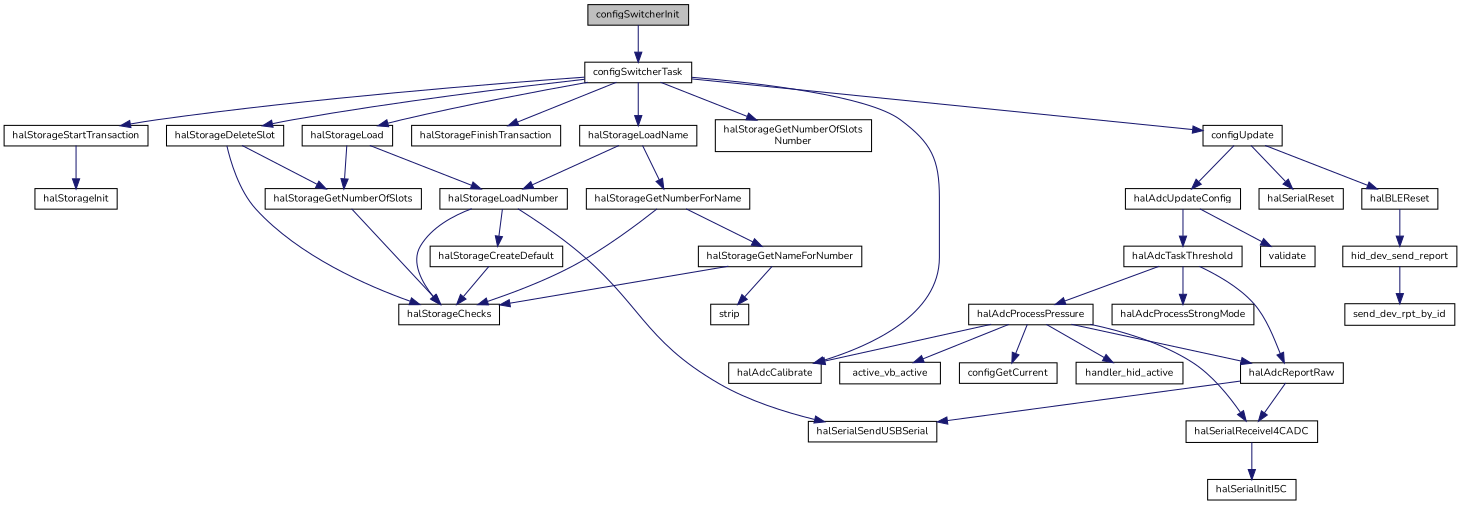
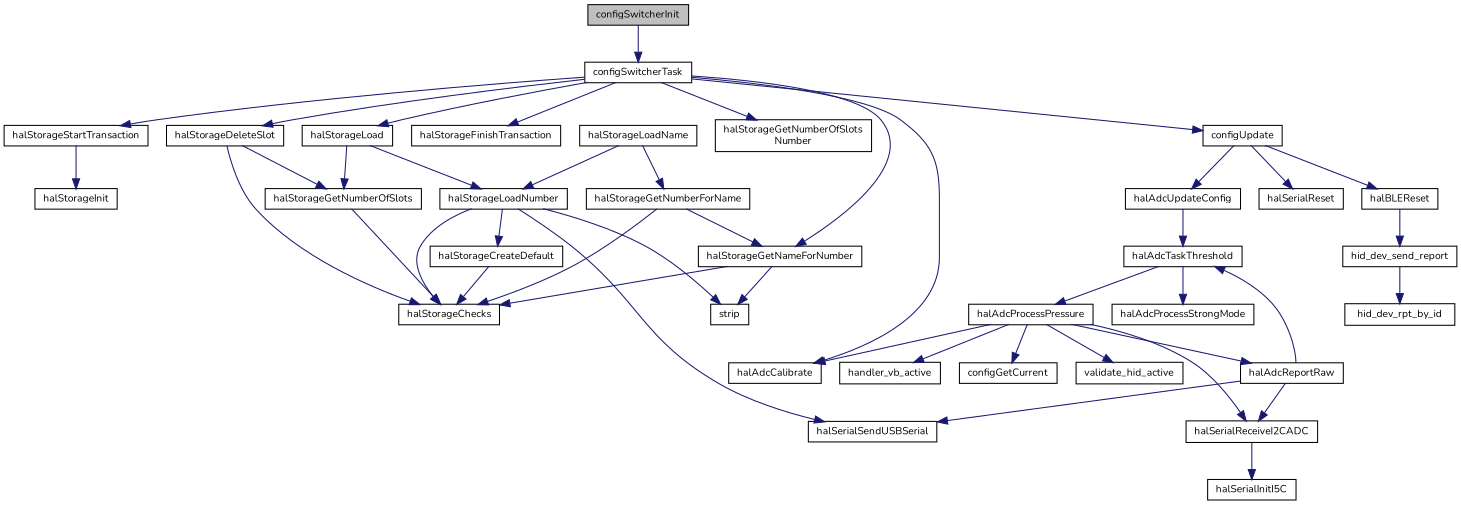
  digraph {
    fontname=Nunito
    rankdir=TB
    node [color=black fillcolor=white fontname=Nunito fontsize=10 shape=record style=filled]
    edge [color=midnightblue fontname=Nunito fontsize=10 labelfontname=Helvetica labelfontsize=10 style=solid]
    n1 [fillcolor=grey75 fontcolor=black height=0.2 label=configSwitcherInit width=0.4]
    n2 [height=0.2 label=configSwitcherTask width=0.4]
    n3 [height=0.2 label=halStorageStartTransaction width=0.4]
    n4 [height=0.2 label=halStorageLoad width=0.4]
    n5 [height=0.2 label=halStorageDeleteSlot width=0.4]
    n6 [height=0.2 label=halStorageFinishTransaction width=0.4]
    n7 [height=0.2 label=halStorageLoadName width=0.4]
    n8 [height=0.2 label="halStorageGetNumberOfSlots\lNumber" width=0.4]
    n9 [height=0.2 label=halAdcCalibrate width=0.4]
    n10 [height=0.2 label=configUpdate width=0.4]
    n11 [height=0.2 label=halStorageInit width=0.4]
    n12 [height=0.2 label=halStorageGetNumberOfSlots width=0.4]
    n13 [height=0.2 label=halStorageLoadNumber width=0.4]
    n14 [height=0.2 label=halStorageChecks width=0.4]
    n15 [height=0.2 label=halStorageGetNumberForName width=0.4]
    n16 [height=0.2 label=halAdcUpdateConfig width=0.4]
    n17 [height=0.2 label=halBLEReset width=0.4]
    n18 [height=0.2 label=halSerialReset width=0.4]
    n19 [height=0.2 label=halStorageCreateDefault width=0.4]
    n20 [height=0.2 label=strip width=0.4]
    n21 [height=0.2 label=halSerialSendUSBSerial width=0.4]
    n22 [height=0.2 label=halStorageGetNameForNumber width=0.4]
-   n23 [height=0.2 label=validate width=0.4]
    n24 [height=0.2 label=halAdcTaskThreshold width=0.4]
    n25 [height=0.2 label=hid_dev_send_report width=0.4]
    n26 [height=0.2 label=halAdcProcessStrongMode width=0.4]
    n27 [height=0.2 label=halAdcReportRaw width=0.4]
    n28 [height=0.2 label=halAdcProcessPressure width=0.4]
-   n29 [height=0.2 label=halSerialReceiveI4CADC width=0.4]
+   n29 [height=0.2 label=halSerialReceiveI2CADC width=0.4]
    n30 [height=0.2 label=configGetCurrent width=0.4]
-   n31 [height=0.2 label=handler_hid_active width=0.4]
-   n32 [height=0.2 label=active_vb_active width=0.4]
+   n31 [height=0.2 label=validate_hid_active width=0.4]
+   n32 [height=0.2 label=handler_vb_active width=0.4]
    n33 [height=0.2 label=halSerialInitI5C width=0.4]
-   n34 [height=0.2 label=send_dev_rpt_by_id width=0.4]
+   n34 [height=0.2 label=hid_dev_rpt_by_id width=0.4]
    n1 -> n2
    n2 -> n3
    n2 -> n4
    n2 -> n5
    n2 -> n6
-   n2 -> n7
+   n2 -> n22
    n2 -> n8
    n2 -> n9
    n2 -> n10
    n3 -> n11
    n4 -> n12
    n4 -> n13
    n5 -> n12
    n5 -> n14
    n7 -> n13
    n7 -> n15
    n10 -> n16
    n10 -> n17
    n10 -> n18
    n12 -> n14
    n13 -> n14
    n13 -> n19
+   n13 -> n20
    n13 -> n21
    n15 -> n14
    n15 -> n22
-   n16 -> n23
    n16 -> n24
    n17 -> n25
    n19 -> n14
    n22 -> n14
    n22 -> n20
    n24 -> n26
-   n24 -> n27
+   n27 -> n24
    n24 -> n28
    n25 -> n34
    n27 -> n21
    n27 -> n29
    n28 -> n9
    n28 -> n27
    n28 -> n29
    n28 -> n30
    n28 -> n31
    n28 -> n32
    n29 -> n33
  }
